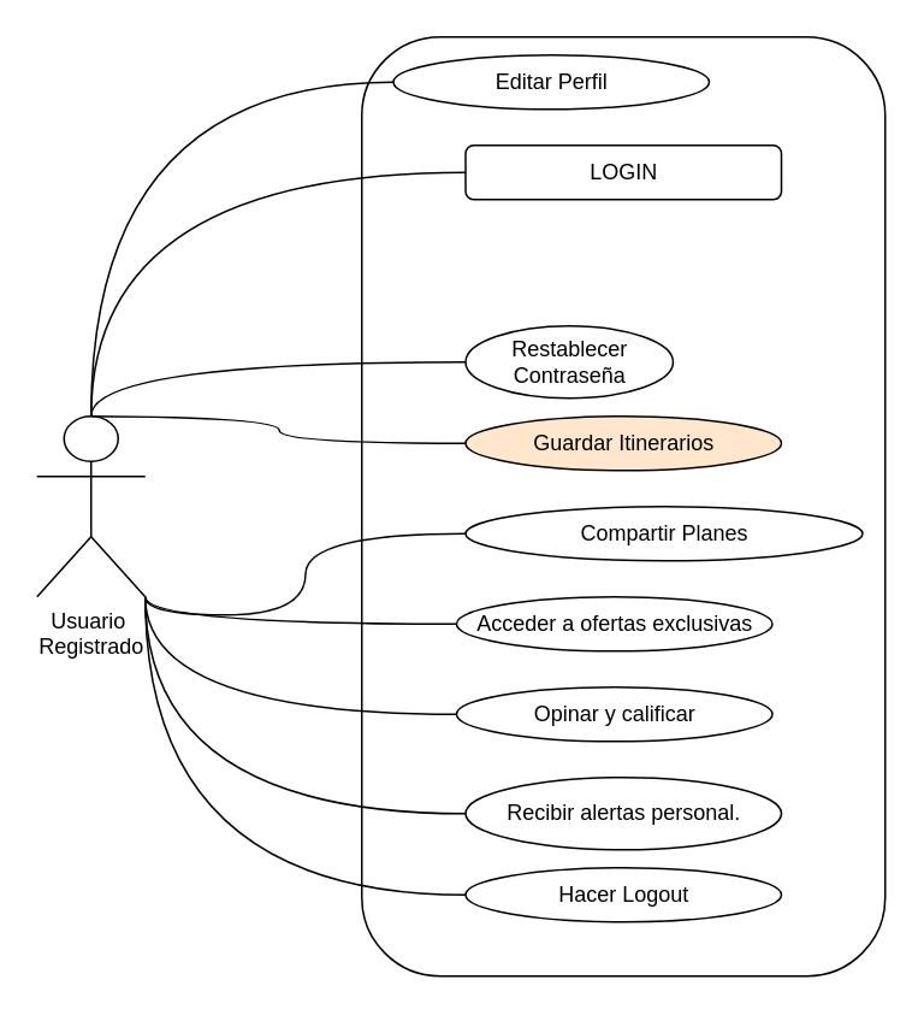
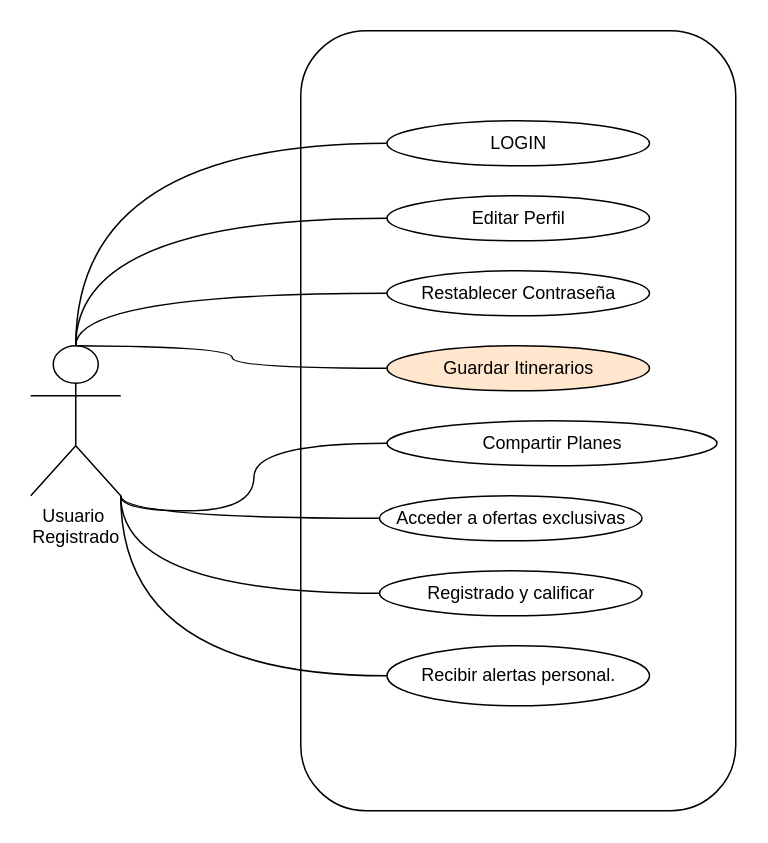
  <mxCell id="0" />
  <mxCell id="1" parent="0" />
  <mxCell id="2" value="Usuario&amp;nbsp;&lt;div&gt;Registrado&lt;/div&gt;" style="shape=umlActor;verticalLabelPosition=bottom;verticalAlign=top;html=1;outlineConnect=0;" vertex="1" parent="1"><mxGeometry x="20" y="230" width="60" height="100" as="geometry" /></mxCell>
  <mxCell id="3" value="" style="rounded=1;whiteSpace=wrap;html=1;" vertex="1" parent="1"><mxGeometry x="200" y="20" width="290" height="520" as="geometry" /></mxCell>
- <mxCell id="4" value="LOGIN" style="whiteSpace=wrap;html=1;rounded=1;" vertex="1" parent="1"><mxGeometry x="257.5" y="80" width="175" height="30" as="geometry" /></mxCell>
+ <mxCell id="4" value="LOGIN" style="ellipse;whiteSpace=wrap;html=1;" vertex="1" parent="1"><mxGeometry x="257.5" y="80" width="175" height="30" as="geometry" /></mxCell>
  <mxCell id="5" value="Guardar Itinerarios" style="ellipse;whiteSpace=wrap;html=1;fillColor=#ffe6cc;" vertex="1" parent="1"><mxGeometry x="257.5" y="230" width="175" height="30" as="geometry" /></mxCell>
  <mxCell id="6" value="Compartir Planes" style="ellipse;whiteSpace=wrap;html=1;" vertex="1" parent="1"><mxGeometry x="257.5" y="280" width="220" height="30" as="geometry" /></mxCell>
  <mxCell id="7" value="Acceder a ofertas exclusivas" style="ellipse;whiteSpace=wrap;html=1;" vertex="1" parent="1"><mxGeometry x="252.5" y="330" width="175" height="30" as="geometry" /></mxCell>
- <mxCell id="8" value="Opinar y calificar" style="ellipse;whiteSpace=wrap;html=1;" vertex="1" parent="1"><mxGeometry x="252.5" y="380" width="175" height="30" as="geometry" /></mxCell>
+ <mxCell id="8" value="Registrado y calificar" style="ellipse;whiteSpace=wrap;html=1;" vertex="1" parent="1"><mxGeometry x="252.5" y="380" width="175" height="30" as="geometry" /></mxCell>
  <mxCell id="9" value="Recibir alertas personal." style="ellipse;whiteSpace=wrap;html=1;" vertex="1" parent="1"><mxGeometry x="257.5" y="430" width="175" height="40" as="geometry" /></mxCell>
- <mxCell id="10" value="Hacer Logout" style="ellipse;whiteSpace=wrap;html=1;" vertex="1" parent="1"><mxGeometry x="257.5" y="480" width="175" height="30" as="geometry" /></mxCell>
- <mxCell id="11" value="Editar Perfil" style="ellipse;whiteSpace=wrap;html=1;" vertex="1" parent="1"><mxGeometry x="217.5" y="30" width="175" height="30" as="geometry" /></mxCell>
- <mxCell id="12" value="Restablecer Contraseña" style="ellipse;whiteSpace=wrap;html=1;" vertex="1" parent="1"><mxGeometry x="257.5" y="180" width="115" height="40" as="geometry" /></mxCell>
+ <mxCell id="11" value="Editar Perfil" style="ellipse;whiteSpace=wrap;html=1;" vertex="1" parent="1"><mxGeometry x="257.5" y="130" width="175" height="30" as="geometry" /></mxCell>
+ <mxCell id="12" value="Restablecer Contraseña" style="ellipse;whiteSpace=wrap;html=1;" vertex="1" parent="1"><mxGeometry x="257.5" y="180" width="175" height="30" as="geometry" /></mxCell>
  <mxCell id="13" value="" style="endArrow=none;html=1;rounded=0;edgeStyle=orthogonalEdgeStyle;curved=1;entryX=0;entryY=0.5;entryDx=0;entryDy=0;exitX=0.5;exitY=0;exitDx=0;exitDy=0;exitPerimeter=0;" edge="1" parent="1" source="2" target="4"><mxGeometry width="50" height="50" relative="1" as="geometry"><mxPoint x="330" y="490" as="sourcePoint" /><mxPoint x="380" y="440" as="targetPoint" /></mxGeometry></mxCell>
  <mxCell id="14" value="" style="endArrow=none;html=1;rounded=0;edgeStyle=orthogonalEdgeStyle;curved=1;entryX=0;entryY=0.5;entryDx=0;entryDy=0;exitX=0.5;exitY=0;exitDx=0;exitDy=0;exitPerimeter=0;" edge="1" parent="1" source="2" target="11"><mxGeometry width="50" height="50" relative="1" as="geometry"><mxPoint x="60" y="240" as="sourcePoint" /><mxPoint x="268" y="105" as="targetPoint" /></mxGeometry></mxCell>
  <mxCell id="15" value="" style="endArrow=none;html=1;rounded=0;edgeStyle=orthogonalEdgeStyle;curved=1;entryX=0;entryY=0.5;entryDx=0;entryDy=0;exitX=0.5;exitY=0;exitDx=0;exitDy=0;exitPerimeter=0;" edge="1" parent="1" source="2" target="12"><mxGeometry width="50" height="50" relative="1" as="geometry"><mxPoint x="70" y="250" as="sourcePoint" /><mxPoint x="278" y="115" as="targetPoint" /></mxGeometry></mxCell>
  <mxCell id="16" value="" style="endArrow=none;html=1;rounded=0;edgeStyle=orthogonalEdgeStyle;curved=1;entryX=0;entryY=0.5;entryDx=0;entryDy=0;" edge="1" parent="1" target="5"><mxGeometry width="50" height="50" relative="1" as="geometry"><mxPoint x="50" y="230" as="sourcePoint" /><mxPoint x="288" y="125" as="targetPoint" /></mxGeometry></mxCell>
  <mxCell id="17" value="" style="endArrow=none;html=1;rounded=0;edgeStyle=orthogonalEdgeStyle;curved=1;entryX=0;entryY=0.5;entryDx=0;entryDy=0;exitX=1;exitY=1;exitDx=0;exitDy=0;exitPerimeter=0;" edge="1" parent="1" source="2" target="6"><mxGeometry width="50" height="50" relative="1" as="geometry"><mxPoint x="90" y="270" as="sourcePoint" /><mxPoint x="298" y="135" as="targetPoint" /></mxGeometry></mxCell>
  <mxCell id="18" value="" style="endArrow=none;html=1;rounded=0;edgeStyle=orthogonalEdgeStyle;curved=1;entryX=0;entryY=0.5;entryDx=0;entryDy=0;exitX=1;exitY=1;exitDx=0;exitDy=0;exitPerimeter=0;" edge="1" parent="1" source="2" target="7"><mxGeometry width="50" height="50" relative="1" as="geometry"><mxPoint x="100" y="280" as="sourcePoint" /><mxPoint x="308" y="145" as="targetPoint" /></mxGeometry></mxCell>
  <mxCell id="19" value="" style="endArrow=none;html=1;rounded=0;edgeStyle=orthogonalEdgeStyle;curved=1;entryX=0;entryY=0.5;entryDx=0;entryDy=0;exitX=1;exitY=1;exitDx=0;exitDy=0;exitPerimeter=0;" edge="1" parent="1" source="2" target="8"><mxGeometry width="50" height="50" relative="1" as="geometry"><mxPoint x="110" y="290" as="sourcePoint" /><mxPoint x="318" y="155" as="targetPoint" /></mxGeometry></mxCell>
  <mxCell id="20" value="" style="endArrow=none;html=1;rounded=0;edgeStyle=orthogonalEdgeStyle;curved=1;entryX=0;entryY=0.5;entryDx=0;entryDy=0;exitX=1;exitY=1;exitDx=0;exitDy=0;exitPerimeter=0;" edge="1" parent="1" source="2" target="9"><mxGeometry width="50" height="50" relative="1" as="geometry"><mxPoint x="120" y="300" as="sourcePoint" /><mxPoint x="328" y="165" as="targetPoint" /></mxGeometry></mxCell>
- <mxCell id="21" value="" style="endArrow=none;html=1;rounded=0;edgeStyle=orthogonalEdgeStyle;curved=1;entryX=0;entryY=0.5;entryDx=0;entryDy=0;exitX=1;exitY=1;exitDx=0;exitDy=0;exitPerimeter=0;" edge="1" parent="1" source="2" target="10"><mxGeometry width="50" height="50" relative="1" as="geometry"><mxPoint x="130" y="310" as="sourcePoint" /><mxPoint x="338" y="175" as="targetPoint" /></mxGeometry></mxCell>
